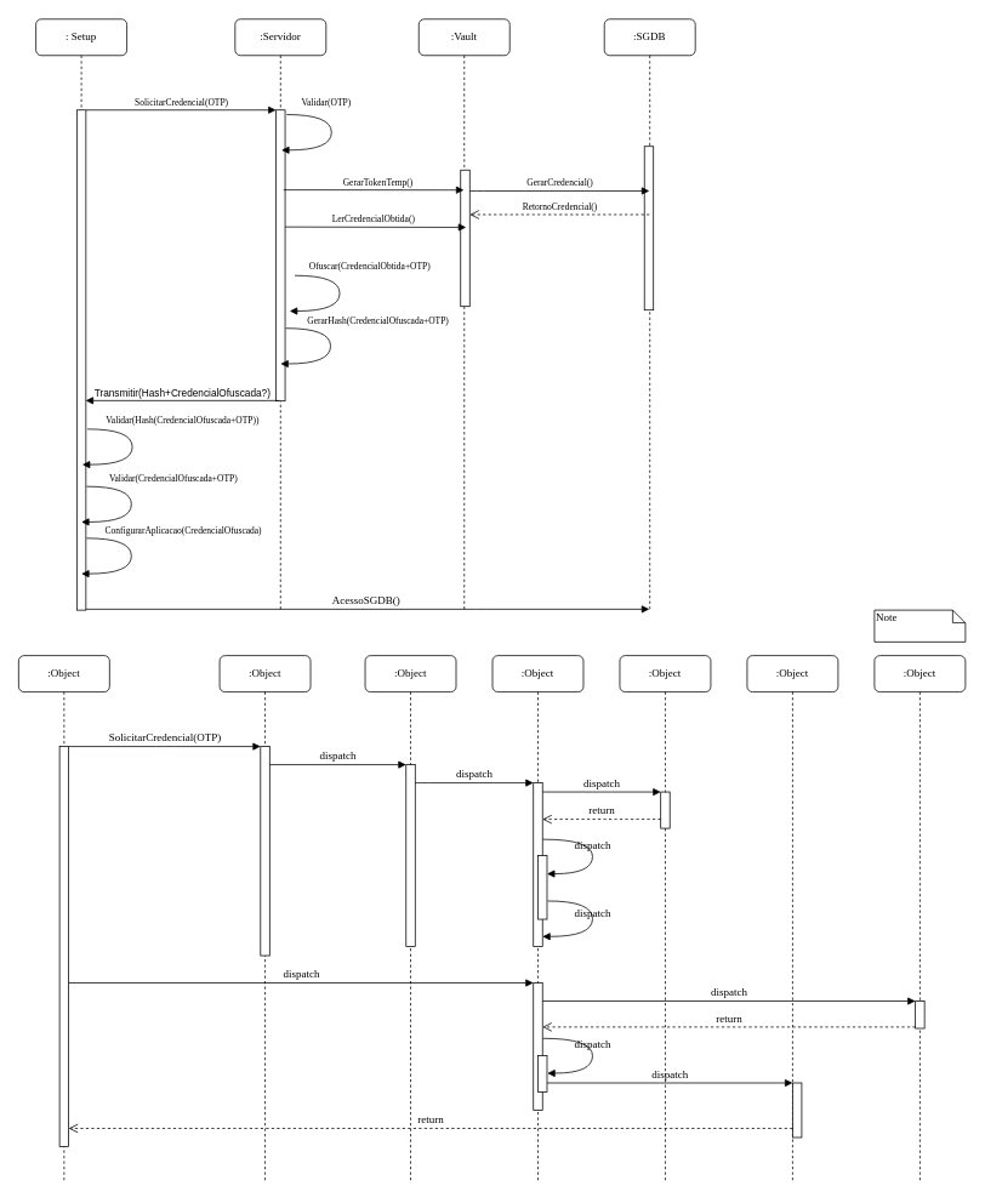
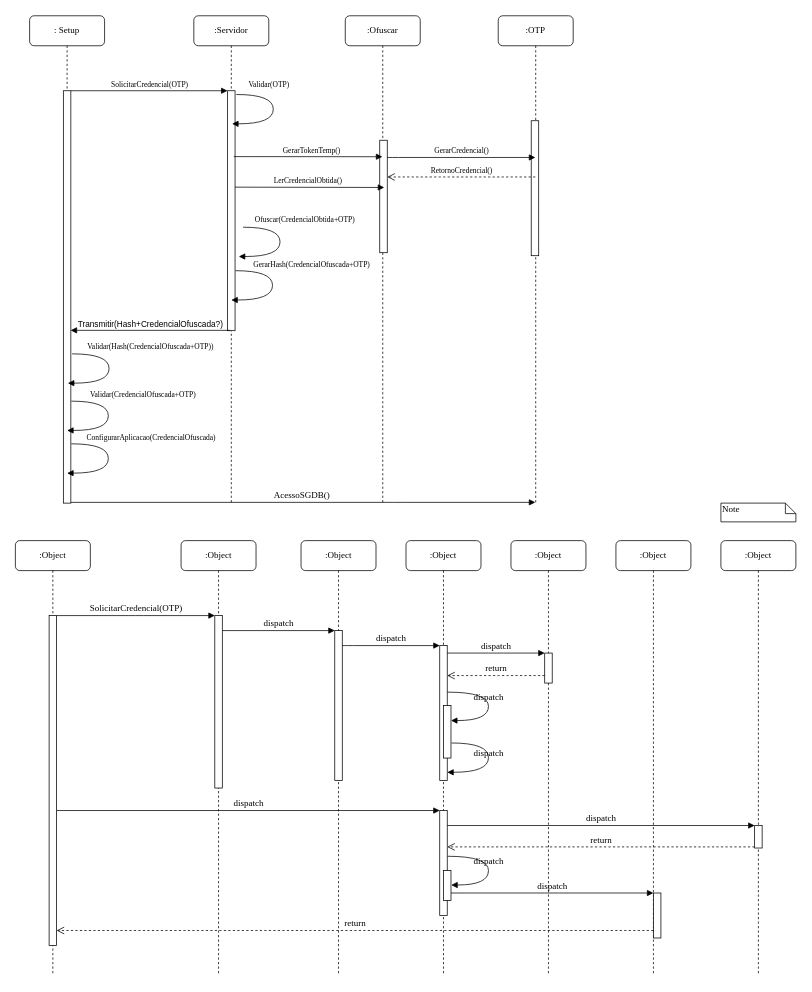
  <mxCell id="0" />
  <mxCell id="1" parent="0" />
  <mxCell id="2" value=":Servidor" style="shape=umlLifeline;perimeter=lifelinePerimeter;whiteSpace=wrap;html=1;container=1;collapsible=0;recursiveResize=0;outlineConnect=0;rounded=1;shadow=0;comic=0;labelBackgroundColor=none;strokeWidth=1;fontFamily=Verdana;fontSize=12;align=center;" parent="1" vertex="1"><mxGeometry x="258" y="20" width="100" height="650" as="geometry" /></mxCell>
  <mxCell id="3" value="" style="html=1;points=[];perimeter=orthogonalPerimeter;rounded=0;shadow=0;comic=0;labelBackgroundColor=none;strokeWidth=1;fontFamily=Verdana;fontSize=12;align=center;" parent="2" vertex="1"><mxGeometry x="45" y="100" width="10" height="320" as="geometry" /></mxCell>
  <mxCell id="4" value="Validar(OTP)" style="html=1;verticalAlign=bottom;endArrow=block;labelBackgroundColor=none;fontFamily=Verdana;fontSize=10;elbow=vertical;edgeStyle=orthogonalEdgeStyle;curved=1;exitX=1.066;exitY=0.713;exitPerimeter=0;" parent="2" edge="1"><mxGeometry x="-0.396" y="5" relative="1" as="geometry"><mxPoint x="56.66" y="105.01" as="sourcePoint" /><mxPoint x="51" y="144.1" as="targetPoint" /><Array as="points"><mxPoint x="106" y="105.1" /><mxPoint x="106" y="144.1" /></Array><mxPoint as="offset" /></mxGeometry></mxCell>
- <mxCell id="5" value=":Vault" style="shape=umlLifeline;perimeter=lifelinePerimeter;whiteSpace=wrap;html=1;container=1;collapsible=0;recursiveResize=0;outlineConnect=0;rounded=1;shadow=0;comic=0;labelBackgroundColor=none;strokeWidth=1;fontFamily=Verdana;fontSize=12;align=center;" parent="1" vertex="1"><mxGeometry x="460" y="20" width="100" height="650" as="geometry" /></mxCell>
+ <mxCell id="5" value=":Ofuscar" style="shape=umlLifeline;perimeter=lifelinePerimeter;whiteSpace=wrap;html=1;container=1;collapsible=0;recursiveResize=0;outlineConnect=0;rounded=1;shadow=0;comic=0;labelBackgroundColor=none;strokeWidth=1;fontFamily=Verdana;fontSize=12;align=center;" parent="1" vertex="1"><mxGeometry x="460" y="20" width="100" height="650" as="geometry" /></mxCell>
  <mxCell id="6" value="" style="html=1;points=[];perimeter=orthogonalPerimeter;rounded=0;shadow=0;comic=0;labelBackgroundColor=none;strokeWidth=1;fontFamily=Verdana;fontSize=12;align=center;" parent="5" vertex="1"><mxGeometry x="46" y="166" width="10" height="150" as="geometry" /></mxCell>
- <mxCell id="7" value=":SGDB" style="shape=umlLifeline;perimeter=lifelinePerimeter;whiteSpace=wrap;html=1;container=1;collapsible=0;recursiveResize=0;outlineConnect=0;rounded=1;shadow=0;comic=0;labelBackgroundColor=none;strokeWidth=1;fontFamily=Verdana;fontSize=12;align=center;" parent="1" vertex="1"><mxGeometry x="664" y="20" width="100" height="650" as="geometry" /></mxCell>
+ <mxCell id="7" value=":OTP" style="shape=umlLifeline;perimeter=lifelinePerimeter;whiteSpace=wrap;html=1;container=1;collapsible=0;recursiveResize=0;outlineConnect=0;rounded=1;shadow=0;comic=0;labelBackgroundColor=none;strokeWidth=1;fontFamily=Verdana;fontSize=12;align=center;" parent="1" vertex="1"><mxGeometry x="664" y="20" width="100" height="650" as="geometry" /></mxCell>
  <mxCell id="8" value=": Setup" style="shape=umlLifeline;perimeter=lifelinePerimeter;whiteSpace=wrap;html=1;container=0;collapsible=0;recursiveResize=0;outlineConnect=0;rounded=1;shadow=0;comic=0;labelBackgroundColor=none;strokeWidth=1;fontFamily=Verdana;fontSize=12;align=center;" parent="1" vertex="1"><mxGeometry x="39" y="20" width="100" height="650" as="geometry" /></mxCell>
  <mxCell id="9" value="" style="html=1;points=[];perimeter=orthogonalPerimeter;rounded=0;shadow=0;comic=0;labelBackgroundColor=none;strokeWidth=1;fontFamily=Verdana;fontSize=12;align=center;" parent="1" vertex="1"><mxGeometry x="708" y="160" width="10" height="180" as="geometry" /></mxCell>
  <mxCell id="10" value="GerarCredencial()" style="html=1;verticalAlign=bottom;endArrow=block;labelBackgroundColor=none;fontFamily=Verdana;fontSize=10;edgeStyle=elbowEdgeStyle;elbow=vertical;" parent="1" target="7" edge="1"><mxGeometry relative="1" as="geometry"><mxPoint x="516" y="209" as="sourcePoint" /><Array as="points"><mxPoint x="521" y="209" /></Array><mxPoint x="646" y="209" as="targetPoint" /></mxGeometry></mxCell>
  <mxCell id="11" value="AcessoSGDB()" style="html=1;verticalAlign=bottom;endArrow=block;labelBackgroundColor=none;fontFamily=Verdana;fontSize=12;" parent="1" target="7" edge="1"><mxGeometry relative="1" as="geometry"><mxPoint x="88.5" y="669" as="sourcePoint" /><mxPoint x="708" y="669" as="targetPoint" /><Array as="points"><mxPoint x="524.5" y="669" /></Array></mxGeometry></mxCell>
  <mxCell id="12" value="SolicitarCredencial(OTP)" style="html=1;verticalAlign=bottom;endArrow=block;entryX=0;entryY=0;labelBackgroundColor=none;fontFamily=Verdana;fontSize=10;edgeStyle=elbowEdgeStyle;elbow=vertical;" parent="1" source="13" target="3" edge="1"><mxGeometry relative="1" as="geometry"><mxPoint x="240" y="130" as="sourcePoint" /></mxGeometry></mxCell>
  <mxCell id="13" value="" style="html=1;points=[];perimeter=orthogonalPerimeter;rounded=0;shadow=0;comic=0;labelBackgroundColor=none;strokeWidth=1;fontFamily=Verdana;fontSize=12;align=center;" parent="1" vertex="1"><mxGeometry x="84" y="120" width="10" height="550" as="geometry" /></mxCell>
  <mxCell id="14" value=":Object" style="shape=umlLifeline;perimeter=lifelinePerimeter;whiteSpace=wrap;html=1;container=1;collapsible=0;recursiveResize=0;outlineConnect=0;rounded=1;shadow=0;comic=0;labelBackgroundColor=none;strokeWidth=1;fontFamily=Verdana;fontSize=12;align=center;" parent="1" vertex="1"><mxGeometry x="241" y="720" width="100" height="580" as="geometry" /></mxCell>
  <mxCell id="15" value="" style="html=1;points=[];perimeter=orthogonalPerimeter;rounded=0;shadow=0;comic=0;labelBackgroundColor=none;strokeWidth=1;fontFamily=Verdana;fontSize=12;align=center;" parent="14" vertex="1"><mxGeometry x="45" y="100" width="10" height="230" as="geometry" /></mxCell>
  <mxCell id="16" value=":Object" style="shape=umlLifeline;perimeter=lifelinePerimeter;whiteSpace=wrap;html=1;container=1;collapsible=0;recursiveResize=0;outlineConnect=0;rounded=1;shadow=0;comic=0;labelBackgroundColor=none;strokeWidth=1;fontFamily=Verdana;fontSize=12;align=center;" parent="1" vertex="1"><mxGeometry x="401" y="720" width="100" height="580" as="geometry" /></mxCell>
  <mxCell id="17" value="" style="html=1;points=[];perimeter=orthogonalPerimeter;rounded=0;shadow=0;comic=0;labelBackgroundColor=none;strokeWidth=1;fontFamily=Verdana;fontSize=12;align=center;" parent="16" vertex="1"><mxGeometry x="45" y="120" width="10" height="200" as="geometry" /></mxCell>
  <mxCell id="18" value=":Object" style="shape=umlLifeline;perimeter=lifelinePerimeter;whiteSpace=wrap;html=1;container=1;collapsible=0;recursiveResize=0;outlineConnect=0;rounded=1;shadow=0;comic=0;labelBackgroundColor=none;strokeWidth=1;fontFamily=Verdana;fontSize=12;align=center;" parent="1" vertex="1"><mxGeometry x="541" y="720" width="100" height="580" as="geometry" /></mxCell>
  <mxCell id="19" value=":Object" style="shape=umlLifeline;perimeter=lifelinePerimeter;whiteSpace=wrap;html=1;container=1;collapsible=0;recursiveResize=0;outlineConnect=0;rounded=1;shadow=0;comic=0;labelBackgroundColor=none;strokeWidth=1;fontFamily=Verdana;fontSize=12;align=center;" parent="1" vertex="1"><mxGeometry x="681" y="720" width="100" height="580" as="geometry" /></mxCell>
  <mxCell id="20" value=":Object" style="shape=umlLifeline;perimeter=lifelinePerimeter;whiteSpace=wrap;html=1;container=1;collapsible=0;recursiveResize=0;outlineConnect=0;rounded=1;shadow=0;comic=0;labelBackgroundColor=none;strokeWidth=1;fontFamily=Verdana;fontSize=12;align=center;" parent="1" vertex="1"><mxGeometry x="821" y="720" width="100" height="580" as="geometry" /></mxCell>
  <mxCell id="21" value=":Object" style="shape=umlLifeline;perimeter=lifelinePerimeter;whiteSpace=wrap;html=1;container=1;collapsible=0;recursiveResize=0;outlineConnect=0;rounded=1;shadow=0;comic=0;labelBackgroundColor=none;strokeWidth=1;fontFamily=Verdana;fontSize=12;align=center;" parent="1" vertex="1"><mxGeometry x="961" y="720" width="100" height="580" as="geometry" /></mxCell>
  <mxCell id="22" value=":Object" style="shape=umlLifeline;perimeter=lifelinePerimeter;whiteSpace=wrap;html=1;container=0;collapsible=0;recursiveResize=0;outlineConnect=0;rounded=1;shadow=0;comic=0;labelBackgroundColor=none;strokeWidth=1;fontFamily=Verdana;fontSize=12;align=center;" parent="1" vertex="1"><mxGeometry y="720" width="100" height="580" as="geometry" x="20" /></mxCell>
  <mxCell id="23" value="" style="html=1;points=[];perimeter=orthogonalPerimeter;rounded=0;shadow=0;comic=0;labelBackgroundColor=none;strokeWidth=1;fontFamily=Verdana;fontSize=12;align=center;" parent="1" vertex="1"><mxGeometry x="586" y="860" width="10" height="180" as="geometry" /></mxCell>
  <mxCell id="24" value="dispatch" style="html=1;verticalAlign=bottom;endArrow=block;labelBackgroundColor=none;fontFamily=Verdana;fontSize=12;edgeStyle=elbowEdgeStyle;elbow=vertical;" parent="1" source="17" target="23" edge="1"><mxGeometry relative="1" as="geometry"><mxPoint x="511" y="860" as="sourcePoint" /><Array as="points"><mxPoint x="461" y="860" /></Array></mxGeometry></mxCell>
  <mxCell id="25" value="" style="html=1;points=[];perimeter=orthogonalPerimeter;rounded=0;shadow=0;comic=0;labelBackgroundColor=none;strokeWidth=1;fontFamily=Verdana;fontSize=12;align=center;" parent="1" vertex="1"><mxGeometry x="726" y="870" width="10" height="40" as="geometry" /></mxCell>
  <mxCell id="26" value="dispatch" style="html=1;verticalAlign=bottom;endArrow=block;entryX=0;entryY=0;labelBackgroundColor=none;fontFamily=Verdana;fontSize=12;edgeStyle=elbowEdgeStyle;elbow=vertical;" parent="1" source="23" target="25" edge="1"><mxGeometry relative="1" as="geometry"><mxPoint x="651" y="870" as="sourcePoint" /></mxGeometry></mxCell>
  <mxCell id="27" value="return" style="html=1;verticalAlign=bottom;endArrow=open;dashed=1;endSize=8;labelBackgroundColor=none;fontFamily=Verdana;fontSize=12;edgeStyle=elbowEdgeStyle;elbow=vertical;" parent="1" source="25" target="23" edge="1"><mxGeometry relative="1" as="geometry"><mxPoint x="651" y="946" as="targetPoint" /><Array as="points"><mxPoint x="671" y="900" /><mxPoint x="701" y="900" /></Array></mxGeometry></mxCell>
  <mxCell id="28" value="" style="html=1;points=[];perimeter=orthogonalPerimeter;rounded=0;shadow=0;comic=0;labelBackgroundColor=none;strokeWidth=1;fontFamily=Verdana;fontSize=12;align=center;" parent="1" vertex="1"><mxGeometry x="586" y="1080" width="10" height="140" as="geometry" /></mxCell>
  <mxCell id="29" value="dispatch" style="html=1;verticalAlign=bottom;endArrow=block;entryX=0;entryY=0;labelBackgroundColor=none;fontFamily=Verdana;fontSize=12;" parent="1" source="44" target="28" edge="1"><mxGeometry relative="1" as="geometry"><mxPoint x="511" y="1060" as="sourcePoint" /></mxGeometry></mxCell>
  <mxCell id="30" value="" style="html=1;points=[];perimeter=orthogonalPerimeter;rounded=0;shadow=0;comic=0;labelBackgroundColor=none;strokeColor=#000000;strokeWidth=1;fillColor=#FFFFFF;fontFamily=Verdana;fontSize=12;fontColor=#000000;align=center;" parent="1" vertex="1"><mxGeometry x="1006" y="1100" width="10" height="30" as="geometry" /></mxCell>
  <mxCell id="31" value="dispatch" style="html=1;verticalAlign=bottom;endArrow=block;entryX=0;entryY=0;labelBackgroundColor=none;fontFamily=Verdana;fontSize=12;" parent="1" source="28" target="30" edge="1"><mxGeometry relative="1" as="geometry"><mxPoint x="931" y="980" as="sourcePoint" /></mxGeometry></mxCell>
  <mxCell id="32" value="return" style="html=1;verticalAlign=bottom;endArrow=open;dashed=1;endSize=8;exitX=0;exitY=0.95;labelBackgroundColor=none;fontFamily=Verdana;fontSize=12;" parent="1" source="30" target="28" edge="1"><mxGeometry relative="1" as="geometry"><mxPoint x="931" y="1056" as="targetPoint" /></mxGeometry></mxCell>
  <mxCell id="33" value="" style="html=1;points=[];perimeter=orthogonalPerimeter;rounded=0;shadow=0;comic=0;labelBackgroundColor=none;strokeWidth=1;fontFamily=Verdana;fontSize=12;align=center;" parent="1" vertex="1"><mxGeometry x="871" y="1190" width="10" height="60" as="geometry" /></mxCell>
  <mxCell id="34" value="dispatch" style="html=1;verticalAlign=bottom;endArrow=block;entryX=0;entryY=0;labelBackgroundColor=none;fontFamily=Verdana;fontSize=12;edgeStyle=elbowEdgeStyle;elbow=vertical;" parent="1" source="41" target="33" edge="1"><mxGeometry relative="1" as="geometry"><mxPoint x="801" y="1190" as="sourcePoint" /></mxGeometry></mxCell>
  <mxCell id="35" value="return" style="html=1;verticalAlign=bottom;endArrow=open;dashed=1;endSize=8;labelBackgroundColor=none;fontFamily=Verdana;fontSize=12;edgeStyle=elbowEdgeStyle;elbow=vertical;" parent="1" source="33" target="44" edge="1"><mxGeometry relative="1" as="geometry"><mxPoint x="801" y="1266" as="targetPoint" /><Array as="points"><mxPoint x="571" y="1240" /></Array></mxGeometry></mxCell>
  <mxCell id="36" value="SolicitarCredencial(OTP)" style="html=1;verticalAlign=bottom;endArrow=block;entryX=0;entryY=0;labelBackgroundColor=none;fontFamily=Verdana;fontSize=12;edgeStyle=elbowEdgeStyle;elbow=vertical;" parent="1" source="44" target="15" edge="1"><mxGeometry relative="1" as="geometry"><mxPoint x="221" y="830" as="sourcePoint" /></mxGeometry></mxCell>
  <mxCell id="37" value="dispatch" style="html=1;verticalAlign=bottom;endArrow=block;entryX=0;entryY=0;labelBackgroundColor=none;fontFamily=Verdana;fontSize=12;edgeStyle=elbowEdgeStyle;elbow=vertical;" parent="1" source="15" target="17" edge="1"><mxGeometry relative="1" as="geometry"><mxPoint x="371" y="840" as="sourcePoint" /></mxGeometry></mxCell>
  <mxCell id="38" value="" style="html=1;points=[];perimeter=orthogonalPerimeter;rounded=0;shadow=0;comic=0;labelBackgroundColor=none;strokeWidth=1;fontFamily=Verdana;fontSize=12;align=center;" parent="1" vertex="1"><mxGeometry x="591" y="940" width="10" height="70" as="geometry" /></mxCell>
  <mxCell id="39" value="dispatch" style="html=1;verticalAlign=bottom;endArrow=block;labelBackgroundColor=none;fontFamily=Verdana;fontSize=12;elbow=vertical;edgeStyle=orthogonalEdgeStyle;curved=1;entryX=1;entryY=0.286;entryPerimeter=0;exitX=1.038;exitY=0.345;exitPerimeter=0;" parent="1" source="23" target="38" edge="1"><mxGeometry relative="1" as="geometry"><mxPoint x="466" y="870" as="sourcePoint" /><mxPoint x="596" y="870" as="targetPoint" /><Array as="points"><mxPoint x="651" y="922" /><mxPoint x="651" y="960" /></Array></mxGeometry></mxCell>
  <mxCell id="40" value="dispatch" style="html=1;verticalAlign=bottom;endArrow=block;labelBackgroundColor=none;fontFamily=Verdana;fontSize=12;elbow=vertical;edgeStyle=orthogonalEdgeStyle;curved=1;exitX=1.066;exitY=0.713;exitPerimeter=0;" parent="1" source="38" edge="1"><mxGeometry relative="1" as="geometry"><mxPoint x="611.333" y="990" as="sourcePoint" /><mxPoint x="596" y="1029" as="targetPoint" /><Array as="points"><mxPoint x="651" y="990" /><mxPoint x="651" y="1029" /></Array></mxGeometry></mxCell>
  <mxCell id="41" value="" style="html=1;points=[];perimeter=orthogonalPerimeter;rounded=0;shadow=0;comic=0;labelBackgroundColor=none;strokeWidth=1;fontFamily=Verdana;fontSize=12;align=center;" parent="1" vertex="1"><mxGeometry x="591" y="1160" width="10" height="40" as="geometry" /></mxCell>
  <mxCell id="42" value="dispatch" style="html=1;verticalAlign=bottom;endArrow=block;labelBackgroundColor=none;fontFamily=Verdana;fontSize=12;elbow=vertical;edgeStyle=orthogonalEdgeStyle;curved=1;entryX=1;entryY=0.286;entryPerimeter=0;exitX=1.038;exitY=0.345;exitPerimeter=0;" parent="1" edge="1"><mxGeometry relative="1" as="geometry"><mxPoint x="596.333" y="1141" as="sourcePoint" /><mxPoint x="601.333" y="1179.333" as="targetPoint" /><Array as="points"><mxPoint x="651" y="1141" /><mxPoint x="651" y="1179" /></Array></mxGeometry></mxCell>
- <mxCell id="43" value="Note" style="shape=note;whiteSpace=wrap;html=1;size=14;verticalAlign=top;align=left;spacingTop=-6;rounded=0;shadow=0;comic=0;labelBackgroundColor=none;strokeWidth=1;fontFamily=Verdana;fontSize=12" parent="1" vertex="1"><mxGeometry x="961" y="670" width="100" height="35" as="geometry" /></mxCell>
+ <mxCell id="43" value="Note" style="shape=note;whiteSpace=wrap;html=1;size=14;verticalAlign=top;align=left;spacingTop=-6;rounded=0;shadow=0;comic=0;labelBackgroundColor=none;strokeWidth=1;fontFamily=Verdana;fontSize=12" parent="1" vertex="1"><mxGeometry x="961" y="670" width="100" height="25" as="geometry" /></mxCell>
  <mxCell id="44" value="" style="html=1;points=[];perimeter=orthogonalPerimeter;rounded=0;shadow=0;comic=0;labelBackgroundColor=none;strokeWidth=1;fontFamily=Verdana;fontSize=12;align=center;" parent="1" vertex="1"><mxGeometry x="65" y="820" width="10" height="440" as="geometry" /></mxCell>
  <mxCell id="45" value="GerarToken&lt;span style=&quot;background-color: initial; font-size: 10px;&quot;&gt;Temp()&lt;/span&gt;" style="html=1;verticalAlign=bottom;endArrow=block;labelBackgroundColor=none;fontFamily=Verdana;fontSize=10;edgeStyle=elbowEdgeStyle;elbow=vertical;exitX=0.833;exitY=0.287;exitDx=0;exitDy=0;exitPerimeter=0;" parent="1" edge="1"><mxGeometry x="0.045" relative="1" as="geometry"><mxPoint x="311.33" y="207.84" as="sourcePoint" /><mxPoint x="509.5" y="208" as="targetPoint" /><mxPoint as="offset" /></mxGeometry></mxCell>
  <mxCell id="46" value="RetornoCredencial()" style="html=1;verticalAlign=bottom;endArrow=open;dashed=1;endSize=8;labelBackgroundColor=none;fontFamily=Verdana;fontSize=10;edgeStyle=elbowEdgeStyle;elbow=vertical;" parent="1" edge="1"><mxGeometry relative="1" as="geometry"><mxPoint x="516" y="235" as="targetPoint" /><Array as="points"><mxPoint x="591" y="235" /><mxPoint x="621" y="235" /></Array><mxPoint x="713.5" y="235" as="sourcePoint" /></mxGeometry></mxCell>
  <mxCell id="47" value="LerCredencialObtida()" style="html=1;verticalAlign=bottom;endArrow=block;labelBackgroundColor=none;fontFamily=Verdana;fontSize=10;edgeStyle=elbowEdgeStyle;elbow=vertical;exitX=0.833;exitY=0.287;exitDx=0;exitDy=0;exitPerimeter=0;" parent="1" edge="1"><mxGeometry x="-0.025" relative="1" as="geometry"><mxPoint x="313" y="248.58" as="sourcePoint" /><mxPoint x="512" y="248.58" as="targetPoint" /><mxPoint as="offset" /></mxGeometry></mxCell>
  <mxCell id="48" value="Validar(CredencialOfuscada+OTP)" style="html=1;verticalAlign=bottom;endArrow=block;labelBackgroundColor=none;fontFamily=Verdana;fontSize=10;elbow=vertical;edgeStyle=orthogonalEdgeStyle;curved=1;exitX=1.066;exitY=0.713;exitPerimeter=0;" parent="1" edge="1"><mxGeometry x="-0.312" y="46" relative="1" as="geometry"><mxPoint x="94.66" y="534" as="sourcePoint" /><mxPoint x="89" y="573.09" as="targetPoint" /><Array as="points"><mxPoint x="144" y="534.09" /><mxPoint x="144" y="573.09" /></Array><mxPoint as="offset" /></mxGeometry></mxCell>
  <mxCell id="49" value="GerarHash(CredencialOfuscada+OTP)" style="html=1;verticalAlign=bottom;endArrow=block;labelBackgroundColor=none;fontFamily=Verdana;fontSize=10;elbow=vertical;edgeStyle=orthogonalEdgeStyle;curved=1;exitX=1.066;exitY=0.713;exitPerimeter=0;" parent="1" edge="1"><mxGeometry x="-0.312" y="52" relative="1" as="geometry"><mxPoint x="313.66" y="360.01" as="sourcePoint" /><mxPoint x="308" y="399.1" as="targetPoint" /><Array as="points"><mxPoint x="363" y="360.1" /><mxPoint x="363" y="399.1" /></Array><mxPoint as="offset" /></mxGeometry></mxCell>
  <mxCell id="50" value="Transmitir(Hash+CredencialOfuscada?)" style="html=1;verticalAlign=bottom;endArrow=block;curved=0;rounded=0;entryX=1.067;entryY=0.749;entryDx=0;entryDy=0;entryPerimeter=0;" parent="1" edge="1"><mxGeometry x="0.001" width="80" relative="1" as="geometry"><mxPoint x="306.5" y="439.56" as="sourcePoint" /><mxPoint x="93.67" y="439.56" as="targetPoint" /><mxPoint as="offset" /></mxGeometry></mxCell>
  <mxCell id="51" value="Ofuscar(CredencialObtida+OTP)" style="html=1;verticalAlign=bottom;endArrow=block;labelBackgroundColor=none;fontFamily=Verdana;fontSize=10;elbow=vertical;edgeStyle=orthogonalEdgeStyle;curved=1;exitX=1.066;exitY=0.713;exitPerimeter=0;" parent="1" edge="1"><mxGeometry x="-0.312" y="33" relative="1" as="geometry"><mxPoint x="323.66" y="302.01" as="sourcePoint" /><mxPoint x="318" y="341.1" as="targetPoint" /><Array as="points"><mxPoint x="373" y="302.1" /><mxPoint x="373" y="341.1" /></Array><mxPoint y="-2" as="offset" /></mxGeometry></mxCell>
  <mxCell id="52" value="Validar(Hash(CredencialOfuscada+OTP))" style="html=1;verticalAlign=bottom;endArrow=block;labelBackgroundColor=none;fontFamily=Verdana;fontSize=10;elbow=vertical;edgeStyle=orthogonalEdgeStyle;curved=1;exitX=1.066;exitY=0.713;exitPerimeter=0;" parent="1" edge="1"><mxGeometry x="-0.312" y="55" relative="1" as="geometry"><mxPoint x="95.66" y="470.91" as="sourcePoint" /><mxPoint x="90" y="510" as="targetPoint" /><Array as="points"><mxPoint x="145" y="471" /><mxPoint x="145" y="510" /></Array><mxPoint y="-1" as="offset" /></mxGeometry></mxCell>
  <mxCell id="53" value="ConfigurarAplicacao(CredencialOfuscada)" style="html=1;verticalAlign=bottom;endArrow=block;labelBackgroundColor=none;fontFamily=Verdana;fontSize=10;elbow=vertical;edgeStyle=orthogonalEdgeStyle;curved=1;exitX=1.066;exitY=0.713;exitPerimeter=0;" parent="1" edge="1"><mxGeometry x="-0.312" y="57" relative="1" as="geometry"><mxPoint x="94.66" y="590.91" as="sourcePoint" /><mxPoint x="89" y="630" as="targetPoint" /><Array as="points"><mxPoint x="144" y="591" /><mxPoint x="144" y="630" /></Array><mxPoint as="offset" /></mxGeometry></mxCell>
